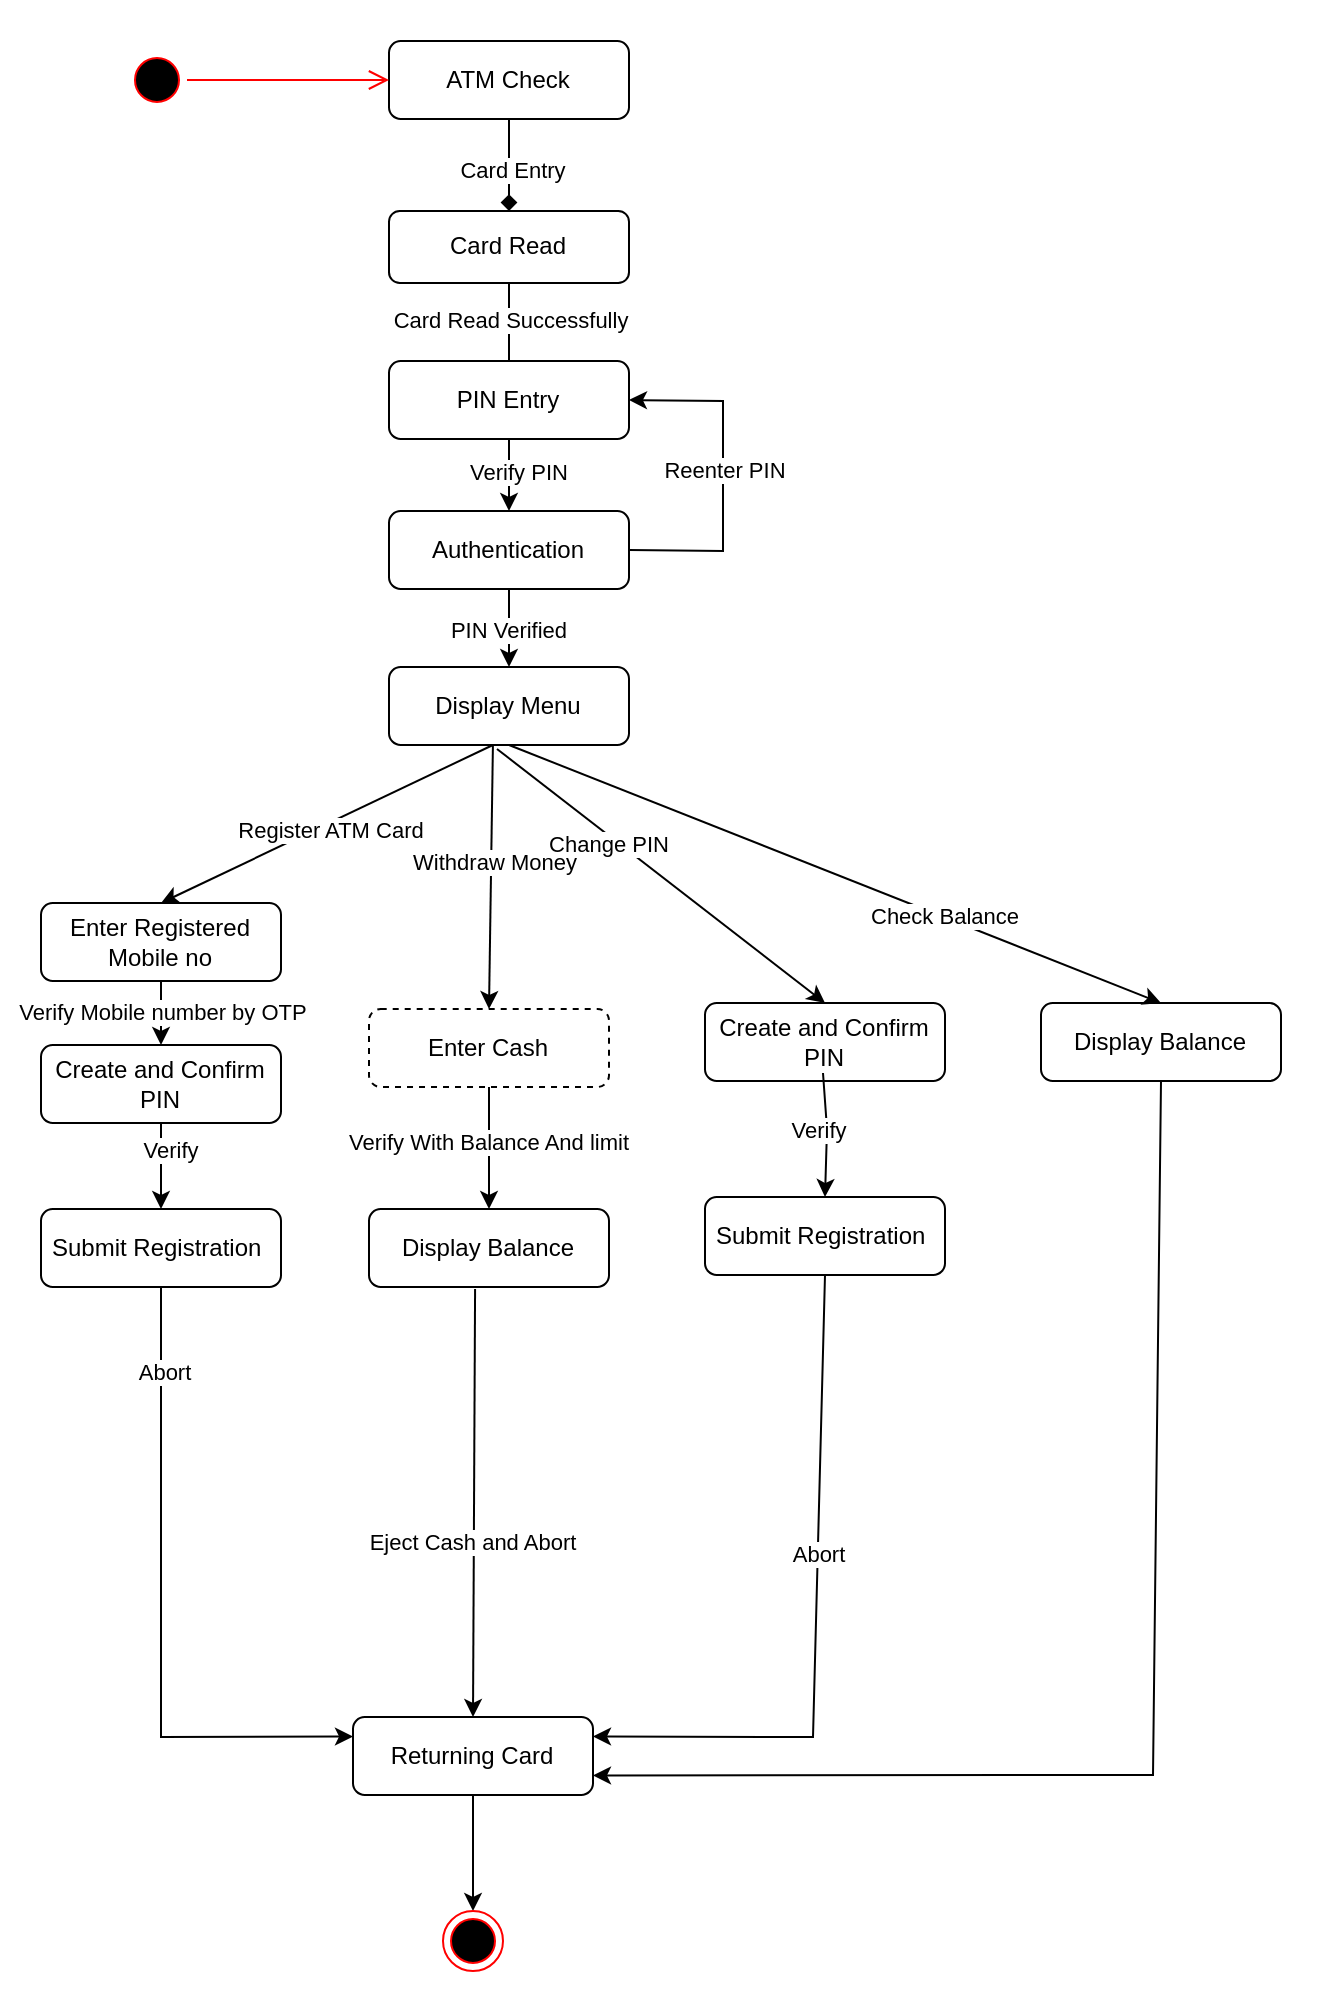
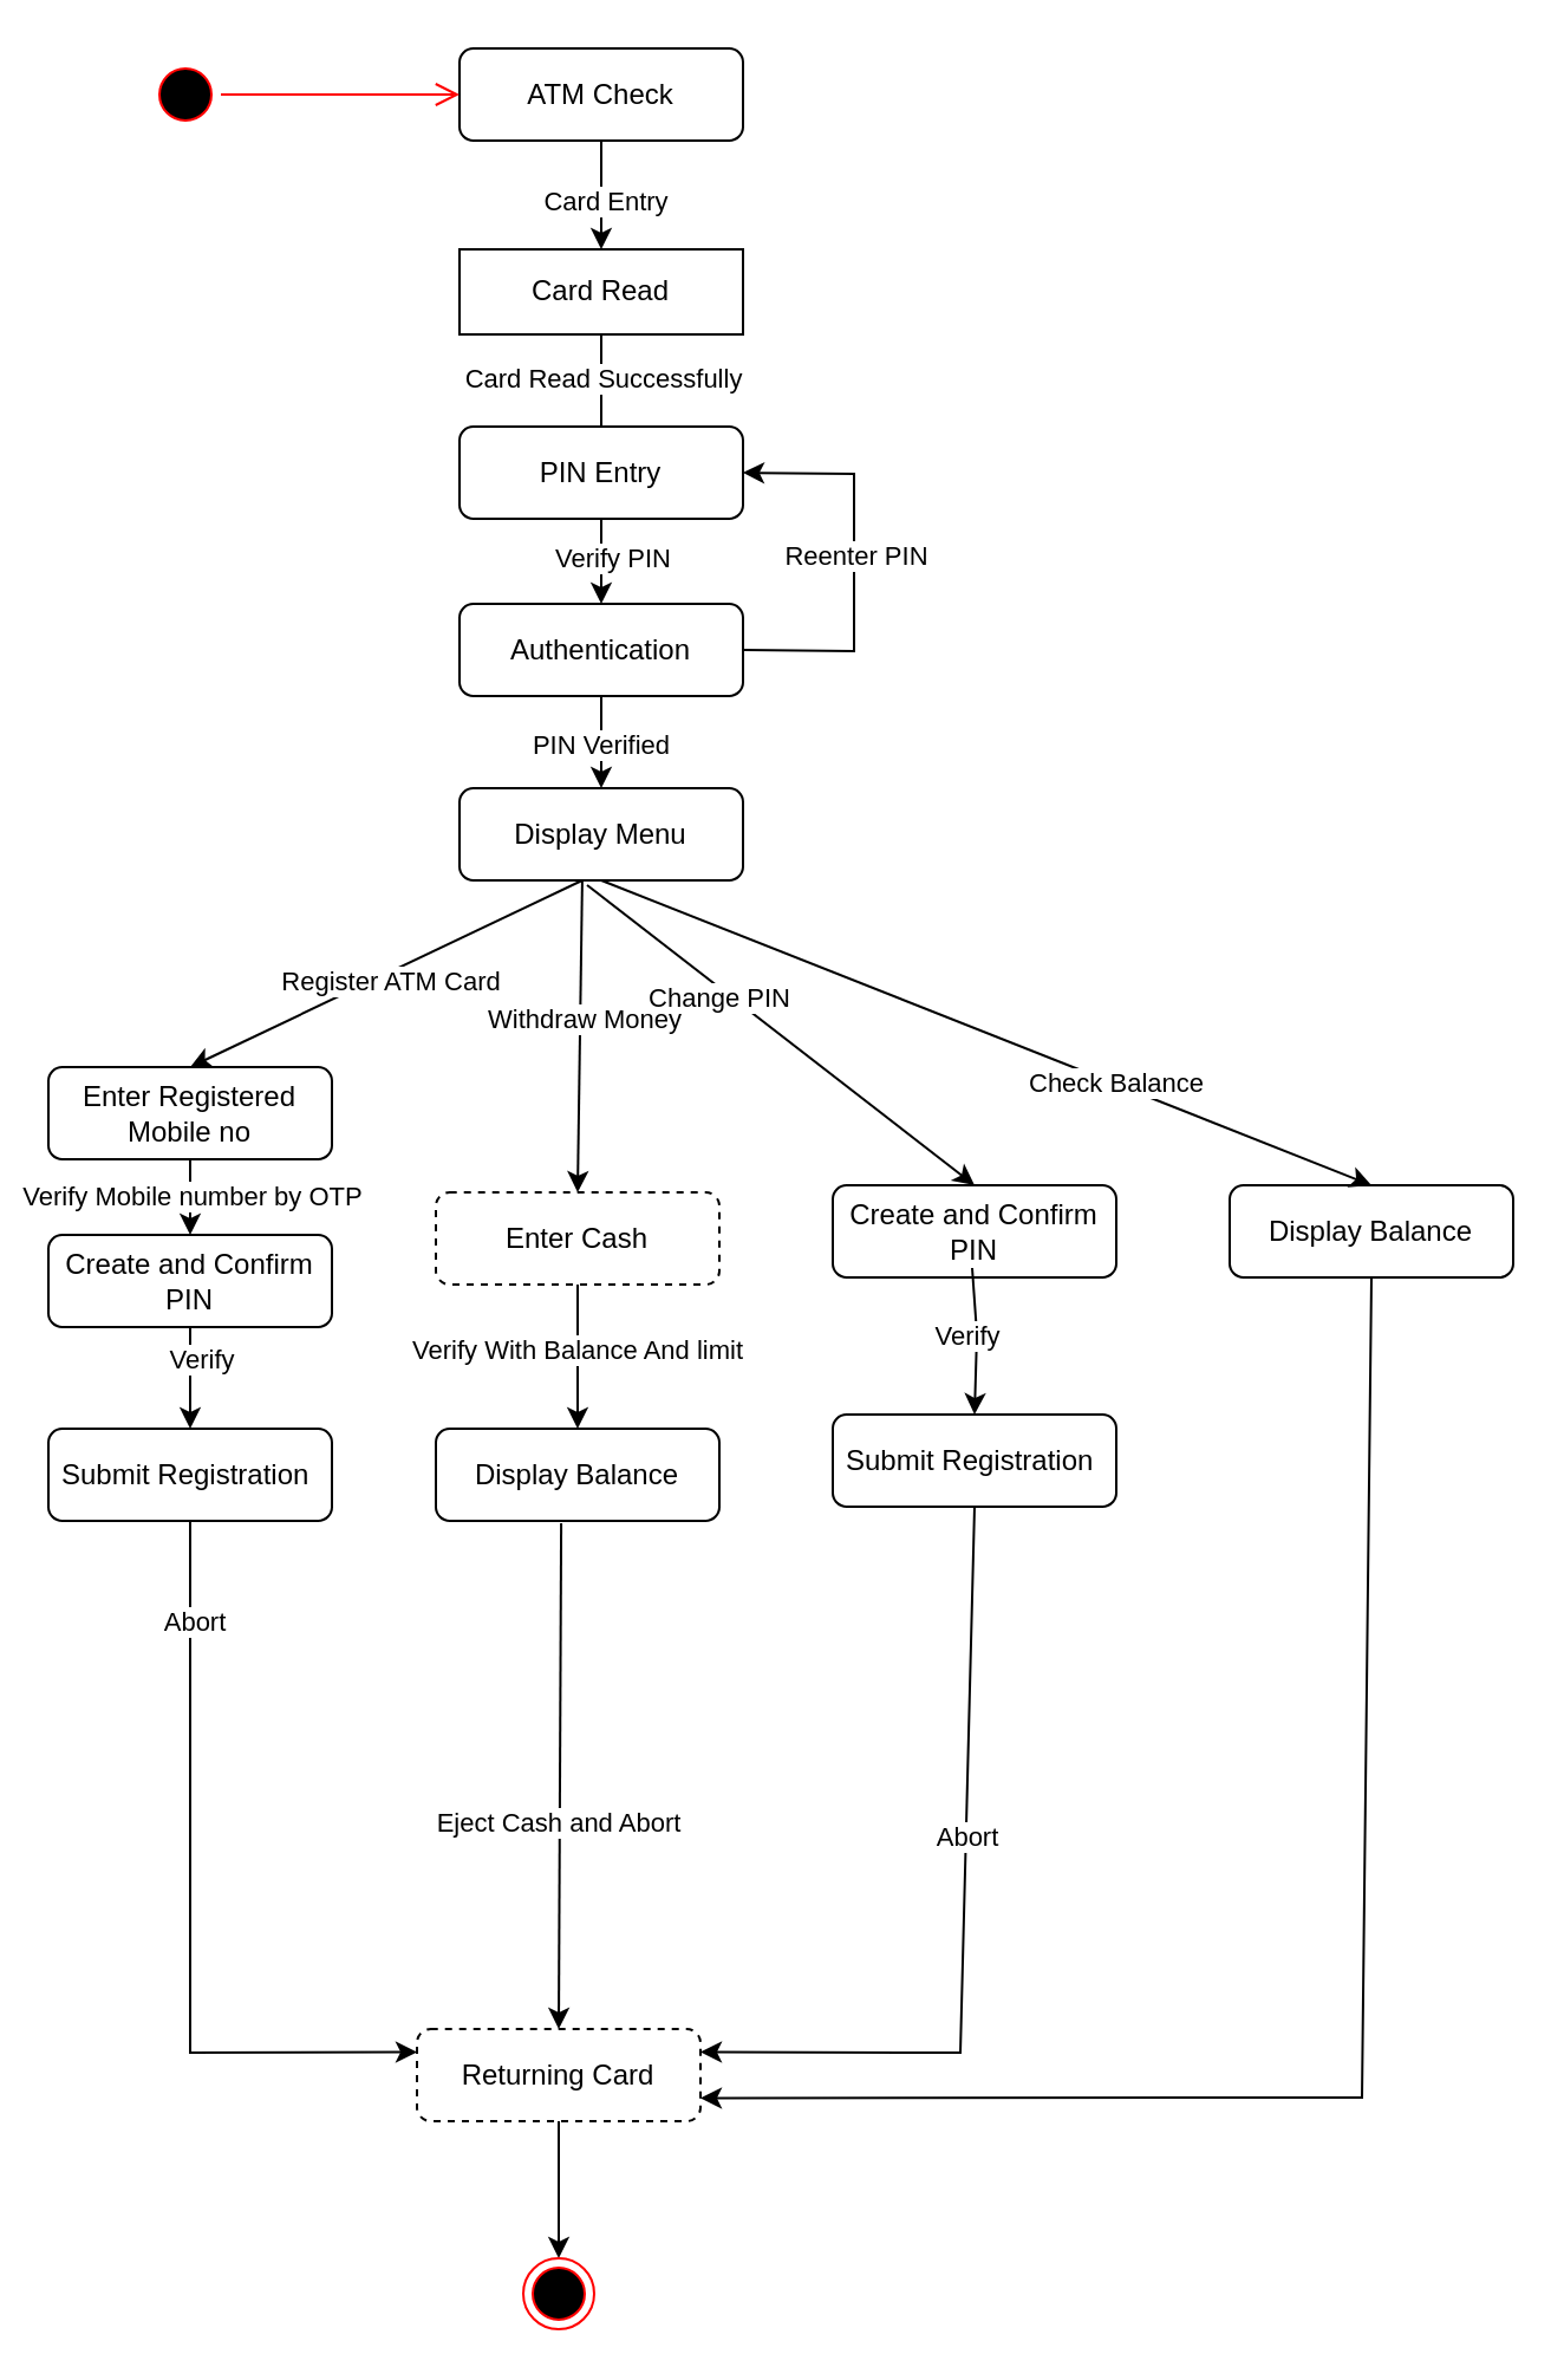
  <mxCell id="0" />
  <mxCell id="1" parent="0" />
  <mxCell id="2" value="ATM Check" style="rounded=1;whiteSpace=wrap;html=1;strokeColor=default;gradientColor=none;" vertex="1" parent="1"><mxGeometry x="194" y="20" width="120" height="39" as="geometry" /></mxCell>
- <mxCell id="3" value="Card Read" style="rounded=1;whiteSpace=wrap;html=1;strokeColor=default;gradientColor=none;" vertex="1" parent="1"><mxGeometry x="194" y="105" width="120" height="36" as="geometry" /></mxCell>
- <mxCell id="4" value="" style="endArrow=diamond;html=1;rounded=0;exitX=0.5;exitY=1;exitDx=0;exitDy=0;" edge="1" parent="1" source="2" target="3"><mxGeometry width="50" height="50" relative="1" as="geometry"><mxPoint x="-1" y="416" as="sourcePoint" /><mxPoint x="49" y="366" as="targetPoint" /></mxGeometry></mxCell>
+ <mxCell id="3" value="Card Read" style="whiteSpace=wrap;html=1;strokeColor=default;gradientColor=none;rounded=0;" vertex="1" parent="1"><mxGeometry x="194" y="105" width="120" height="36" as="geometry" /></mxCell>
+ <mxCell id="4" value="" style="endArrow=classic;html=1;rounded=0;exitX=0.5;exitY=1;exitDx=0;exitDy=0;" edge="1" parent="1" source="2" target="3"><mxGeometry width="50" height="50" relative="1" as="geometry"><mxPoint x="-1" y="416" as="sourcePoint" /><mxPoint x="49" y="366" as="targetPoint" /></mxGeometry></mxCell>
  <mxCell id="5" value="Card Entry" style="edgeLabel;html=1;align=center;verticalAlign=middle;resizable=0;points=[];" vertex="1" connectable="0" parent="4"><mxGeometry x="0.094" y="1" relative="1" as="geometry"><mxPoint as="offset" /></mxGeometry></mxCell>
  <mxCell id="6" value="PIN Entry" style="rounded=1;whiteSpace=wrap;html=1;strokeColor=default;gradientColor=none;" vertex="1" parent="1"><mxGeometry x="194" y="180" width="120" height="39" as="geometry" /></mxCell>
  <mxCell id="7" value="" style="endArrow=none;html=1;rounded=0;entryX=0.5;entryY=0;entryDx=0;entryDy=0;exitX=0.5;exitY=1;exitDx=0;exitDy=0;" edge="1" parent="1" source="3" target="6"><mxGeometry width="50" height="50" relative="1" as="geometry"><mxPoint x="-1" y="416" as="sourcePoint" /><mxPoint x="49" y="366" as="targetPoint" /></mxGeometry></mxCell>
  <mxCell id="8" value="Card Read Successfully" style="edgeLabel;html=1;align=center;verticalAlign=middle;resizable=0;points=[];" vertex="1" connectable="0" parent="7"><mxGeometry x="-0.077" relative="1" as="geometry"><mxPoint as="offset" /></mxGeometry></mxCell>
  <mxCell id="9" value="Authentication" style="rounded=1;whiteSpace=wrap;html=1;strokeColor=default;gradientColor=none;" vertex="1" parent="1"><mxGeometry x="194" y="255" width="120" height="39" as="geometry" /></mxCell>
  <mxCell id="10" value="" style="endArrow=classic;html=1;rounded=0;entryX=0.5;entryY=0;entryDx=0;entryDy=0;exitX=0.5;exitY=1;exitDx=0;exitDy=0;" edge="1" parent="1" source="6" target="9"><mxGeometry width="50" height="50" relative="1" as="geometry"><mxPoint x="-1" y="416" as="sourcePoint" /><mxPoint x="49" y="366" as="targetPoint" /></mxGeometry></mxCell>
  <mxCell id="11" value="Verify PIN" style="edgeLabel;html=1;align=center;verticalAlign=middle;resizable=0;points=[];" vertex="1" connectable="0" parent="10"><mxGeometry x="-0.111" y="4" relative="1" as="geometry"><mxPoint as="offset" /></mxGeometry></mxCell>
- <mxCell id="12" value="Returning Card" style="rounded=1;whiteSpace=wrap;html=1;strokeColor=default;gradientColor=none;" vertex="1" parent="1"><mxGeometry x="176" y="858" width="120" height="39" as="geometry" /></mxCell>
+ <mxCell id="12" value="Returning Card" style="rounded=1;whiteSpace=wrap;html=1;strokeColor=default;gradientColor=none;dashed=1;" vertex="1" parent="1"><mxGeometry x="176" y="858" width="120" height="39" as="geometry" /></mxCell>
  <mxCell id="13" value="" style="endArrow=classic;html=1;rounded=0;entryX=1;entryY=0.5;entryDx=0;entryDy=0;exitX=1;exitY=0.5;exitDx=0;exitDy=0;" edge="1" parent="1" source="9" target="6"><mxGeometry width="50" height="50" relative="1" as="geometry"><mxPoint x="-1" y="516" as="sourcePoint" /><mxPoint x="49" y="466" as="targetPoint" /><Array as="points"><mxPoint x="361" y="275" /><mxPoint x="361" y="200" /></Array></mxGeometry></mxCell>
  <mxCell id="14" value="Reenter PIN" style="edgeLabel;html=1;align=center;verticalAlign=middle;resizable=0;points=[];" vertex="1" connectable="0" parent="13"><mxGeometry x="0.041" relative="1" as="geometry"><mxPoint as="offset" /></mxGeometry></mxCell>
  <mxCell id="15" value="Display Menu" style="rounded=1;whiteSpace=wrap;html=1;strokeColor=default;gradientColor=none;" vertex="1" parent="1"><mxGeometry x="194" y="333" width="120" height="39" as="geometry" /></mxCell>
  <mxCell id="16" value="" style="endArrow=classic;html=1;rounded=0;entryX=0.5;entryY=0;entryDx=0;entryDy=0;exitX=0.5;exitY=1;exitDx=0;exitDy=0;" edge="1" parent="1" source="9" target="15"><mxGeometry width="50" height="50" relative="1" as="geometry"><mxPoint x="50" y="516" as="sourcePoint" /><mxPoint x="100" y="466" as="targetPoint" /></mxGeometry></mxCell>
  <mxCell id="17" value="PIN Verified" style="edgeLabel;html=1;align=center;verticalAlign=middle;resizable=0;points=[];" vertex="1" connectable="0" parent="16"><mxGeometry x="0.026" y="-1" relative="1" as="geometry"><mxPoint as="offset" /></mxGeometry></mxCell>
  <mxCell id="18" value="Enter Registered Mobile no" style="rounded=1;whiteSpace=wrap;html=1;strokeColor=default;gradientColor=none;" vertex="1" parent="1"><mxGeometry x="20" y="451" width="120" height="39" as="geometry" /></mxCell>
  <mxCell id="19" value="Enter Cash" style="rounded=1;whiteSpace=wrap;html=1;strokeColor=default;gradientColor=none;dashed=1;" vertex="1" parent="1"><mxGeometry x="184" y="504" width="120" height="39" as="geometry" /></mxCell>
  <mxCell id="20" value="Display Balance" style="rounded=1;whiteSpace=wrap;html=1;strokeColor=default;gradientColor=none;" vertex="1" parent="1"><mxGeometry x="520" y="501" width="120" height="39" as="geometry" /></mxCell>
  <mxCell id="21" value="" style="endArrow=classic;html=1;rounded=0;entryX=0.5;entryY=0;entryDx=0;entryDy=0;exitX=0.433;exitY=1;exitDx=0;exitDy=0;exitPerimeter=0;" edge="1" parent="1" source="15" target="18"><mxGeometry width="50" height="50" relative="1" as="geometry"><mxPoint x="104" y="516" as="sourcePoint" /><mxPoint x="154" y="466" as="targetPoint" /></mxGeometry></mxCell>
  <mxCell id="22" value="Register ATM Card" style="edgeLabel;html=1;align=center;verticalAlign=middle;resizable=0;points=[];" vertex="1" connectable="0" parent="21"><mxGeometry x="0.002" y="3" relative="1" as="geometry"><mxPoint as="offset" /></mxGeometry></mxCell>
  <mxCell id="23" value="" style="endArrow=classic;html=1;rounded=0;entryX=0.5;entryY=0;entryDx=0;entryDy=0;exitX=0.433;exitY=1;exitDx=0;exitDy=0;exitPerimeter=0;" edge="1" parent="1" source="15" target="19"><mxGeometry width="50" height="50" relative="1" as="geometry"><mxPoint x="158" y="672" as="sourcePoint" /><mxPoint x="208" y="622" as="targetPoint" /></mxGeometry></mxCell>
  <mxCell id="24" value="Withdraw Money" style="edgeLabel;html=1;align=center;verticalAlign=middle;resizable=0;points=[];" vertex="1" connectable="0" parent="23"><mxGeometry x="-0.114" y="1" relative="1" as="geometry"><mxPoint as="offset" /></mxGeometry></mxCell>
  <mxCell id="25" value="" style="endArrow=classic;html=1;rounded=0;entryX=0.5;entryY=0;entryDx=0;entryDy=0;" edge="1" parent="1" target="43"><mxGeometry width="50" height="50" relative="1" as="geometry"><mxPoint x="248" y="374" as="sourcePoint" /><mxPoint x="402" y="451" as="targetPoint" /></mxGeometry></mxCell>
  <mxCell id="26" value="Change PIN" style="edgeLabel;html=1;align=center;verticalAlign=middle;resizable=0;points=[];" vertex="1" connectable="0" parent="25"><mxGeometry x="-0.293" y="-3" relative="1" as="geometry"><mxPoint as="offset" /></mxGeometry></mxCell>
  <mxCell id="27" value="" style="endArrow=classic;html=1;rounded=0;entryX=0.5;entryY=0;entryDx=0;entryDy=0;exitX=0.5;exitY=1;exitDx=0;exitDy=0;" edge="1" parent="1" source="15" target="20"><mxGeometry width="50" height="50" relative="1" as="geometry"><mxPoint x="93" y="683" as="sourcePoint" /><mxPoint x="143" y="633" as="targetPoint" /></mxGeometry></mxCell>
  <mxCell id="28" value="Check Balance" style="edgeLabel;html=1;align=center;verticalAlign=middle;resizable=0;points=[];" vertex="1" connectable="0" parent="27"><mxGeometry x="0.334" y="1" relative="1" as="geometry"><mxPoint as="offset" /></mxGeometry></mxCell>
  <mxCell id="29" value="" style="endArrow=classic;html=1;rounded=0;exitX=0.5;exitY=1;exitDx=0;exitDy=0;entryX=0;entryY=0.25;entryDx=0;entryDy=0;" edge="1" parent="1" source="39" target="12"><mxGeometry width="50" height="50" relative="1" as="geometry"><mxPoint x="113" y="703" as="sourcePoint" /><mxPoint x="153" y="870" as="targetPoint" /><Array as="points"><mxPoint x="80" y="868" /></Array></mxGeometry></mxCell>
  <mxCell id="30" value="Abort" style="edgeLabel;html=1;align=center;verticalAlign=middle;resizable=0;points=[];" vertex="1" connectable="0" parent="29"><mxGeometry x="-0.737" y="1" relative="1" as="geometry"><mxPoint as="offset" /></mxGeometry></mxCell>
  <mxCell id="31" value="" style="endArrow=classic;html=1;rounded=0;entryX=0.5;entryY=0;entryDx=0;entryDy=0;" edge="1" parent="1" source="19" target="42"><mxGeometry width="50" height="50" relative="1" as="geometry"><mxPoint x="123" y="713" as="sourcePoint" /><mxPoint x="173" y="663" as="targetPoint" /></mxGeometry></mxCell>
  <mxCell id="32" value="Verify With Balance And limit" style="edgeLabel;html=1;align=center;verticalAlign=middle;resizable=0;points=[];" vertex="1" connectable="0" parent="31"><mxGeometry x="-0.115" y="-1" relative="1" as="geometry"><mxPoint as="offset" /></mxGeometry></mxCell>
  <mxCell id="33" value="" style="endArrow=classic;html=1;rounded=0;entryX=0.5;entryY=0;entryDx=0;entryDy=0;exitX=0.442;exitY=1.026;exitDx=0;exitDy=0;exitPerimeter=0;" edge="1" parent="1" source="42" target="12"><mxGeometry width="50" height="50" relative="1" as="geometry"><mxPoint x="133" y="723" as="sourcePoint" /><mxPoint x="183" y="673" as="targetPoint" /></mxGeometry></mxCell>
  <mxCell id="34" value="Eject Cash and Abort" style="edgeLabel;html=1;align=center;verticalAlign=middle;resizable=0;points=[];" vertex="1" connectable="0" parent="33"><mxGeometry x="0.178" y="-1" relative="1" as="geometry"><mxPoint as="offset" /></mxGeometry></mxCell>
  <mxCell id="35" value="" style="endArrow=classic;html=1;rounded=0;entryX=1;entryY=0.75;entryDx=0;entryDy=0;exitX=0.5;exitY=1;exitDx=0;exitDy=0;" edge="1" parent="1" source="20" target="12"><mxGeometry width="50" height="50" relative="1" as="geometry"><mxPoint x="143" y="733" as="sourcePoint" /><mxPoint x="193" y="683" as="targetPoint" /><Array as="points"><mxPoint x="576" y="887" /></Array></mxGeometry></mxCell>
  <mxCell id="36" value="Create and Confirm PIN" style="rounded=1;whiteSpace=wrap;html=1;strokeColor=default;gradientColor=none;" vertex="1" parent="1"><mxGeometry x="20" y="522" width="120" height="39" as="geometry" /></mxCell>
  <mxCell id="37" value="" style="endArrow=classic;html=1;rounded=0;entryX=0.5;entryY=0;entryDx=0;entryDy=0;exitX=0.5;exitY=1;exitDx=0;exitDy=0;" edge="1" parent="1" source="18" target="36"><mxGeometry width="50" height="50" relative="1" as="geometry"><mxPoint x="-11" y="761" as="sourcePoint" /><mxPoint x="39" y="711" as="targetPoint" /></mxGeometry></mxCell>
  <mxCell id="38" value="Verify Mobile number by OTP" style="edgeLabel;html=1;align=center;verticalAlign=middle;resizable=0;points=[];" vertex="1" connectable="0" parent="37"><mxGeometry x="-0.062" relative="1" as="geometry"><mxPoint as="offset" /></mxGeometry></mxCell>
  <mxCell id="39" value="Submit Registration&amp;nbsp;" style="rounded=1;whiteSpace=wrap;html=1;strokeColor=default;gradientColor=none;" vertex="1" parent="1"><mxGeometry x="20" y="604" width="120" height="39" as="geometry" /></mxCell>
  <mxCell id="40" value="" style="endArrow=classic;html=1;rounded=0;entryX=0.5;entryY=0;entryDx=0;entryDy=0;exitX=0.5;exitY=1;exitDx=0;exitDy=0;" edge="1" parent="1" source="36" target="39"><mxGeometry width="50" height="50" relative="1" as="geometry"><mxPoint x="-13" y="832" as="sourcePoint" /><mxPoint x="37" y="782" as="targetPoint" /></mxGeometry></mxCell>
  <mxCell id="41" value="Verify" style="edgeLabel;html=1;align=center;verticalAlign=middle;resizable=0;points=[];" vertex="1" connectable="0" parent="40"><mxGeometry x="-0.195" y="2" relative="1" as="geometry"><mxPoint x="2" y="-4" as="offset" /></mxGeometry></mxCell>
  <mxCell id="42" value="Display Balance" style="rounded=1;whiteSpace=wrap;html=1;strokeColor=default;gradientColor=none;" vertex="1" parent="1"><mxGeometry x="184" y="604" width="120" height="39" as="geometry" /></mxCell>
  <mxCell id="43" value="Create and Confirm PIN" style="rounded=1;whiteSpace=wrap;html=1;strokeColor=default;gradientColor=none;" vertex="1" parent="1"><mxGeometry x="352" y="501" width="120" height="39" as="geometry" /></mxCell>
  <mxCell id="44" value="Submit Registration&amp;nbsp;" style="rounded=1;whiteSpace=wrap;html=1;strokeColor=default;gradientColor=none;" vertex="1" parent="1"><mxGeometry x="352" y="598" width="120" height="39" as="geometry" /></mxCell>
  <mxCell id="45" value="" style="endArrow=classic;html=1;rounded=0;entryX=0.5;entryY=0;entryDx=0;entryDy=0;exitX=0.5;exitY=1;exitDx=0;exitDy=0;" edge="1" parent="1" target="44"><mxGeometry width="50" height="50" relative="1" as="geometry"><mxPoint x="411" y="536" as="sourcePoint" /><mxPoint x="411" y="579" as="targetPoint" /><Array as="points"><mxPoint x="413" y="564" /></Array></mxGeometry></mxCell>
  <mxCell id="46" value="Verify" style="edgeLabel;html=1;align=center;verticalAlign=middle;resizable=0;points=[];" vertex="1" connectable="0" parent="45"><mxGeometry x="-0.195" y="2" relative="1" as="geometry"><mxPoint x="-6" y="4" as="offset" /></mxGeometry></mxCell>
  <mxCell id="47" value="" style="endArrow=classic;html=1;rounded=0;entryX=0.5;entryY=0;entryDx=0;entryDy=0;exitX=0.5;exitY=1;exitDx=0;exitDy=0;" edge="1" parent="1" source="12" target="52"><mxGeometry width="50" height="50" relative="1" as="geometry"><mxPoint x="153" y="743" as="sourcePoint" /><mxPoint x="203" y="693" as="targetPoint" /></mxGeometry></mxCell>
  <mxCell id="48" value="" style="endArrow=classic;html=1;rounded=0;entryX=1;entryY=0.25;entryDx=0;entryDy=0;exitX=0.5;exitY=1;exitDx=0;exitDy=0;" edge="1" parent="1" source="44" target="12"><mxGeometry width="50" height="50" relative="1" as="geometry"><mxPoint x="163" y="753" as="sourcePoint" /><mxPoint x="213" y="703" as="targetPoint" /><Array as="points"><mxPoint x="406" y="868" /></Array></mxGeometry></mxCell>
  <mxCell id="49" value="Abort" style="edgeLabel;html=1;align=center;verticalAlign=middle;resizable=0;points=[];" vertex="1" connectable="0" parent="48"><mxGeometry x="-0.18" relative="1" as="geometry"><mxPoint as="offset" /></mxGeometry></mxCell>
  <mxCell id="50" value="" style="ellipse;html=1;shape=startState;fillColor=#000000;strokeColor=#ff0000;" vertex="1" parent="1"><mxGeometry x="63" y="24.5" width="30" height="30" as="geometry" /></mxCell>
  <mxCell id="51" value="" style="edgeStyle=orthogonalEdgeStyle;html=1;verticalAlign=bottom;endArrow=open;endSize=8;strokeColor=#ff0000;rounded=0;entryX=0;entryY=0.5;entryDx=0;entryDy=0;" edge="1" source="50" parent="1" target="2"><mxGeometry relative="1" as="geometry"><mxPoint x="107" y="110" as="targetPoint" /></mxGeometry></mxCell>
  <mxCell id="52" value="" style="ellipse;html=1;shape=endState;fillColor=#000000;strokeColor=#ff0000;" vertex="1" parent="1"><mxGeometry x="221" y="955" width="30" height="30" as="geometry" /></mxCell>
